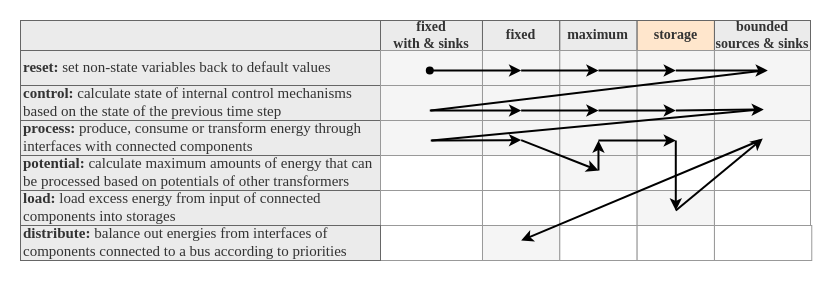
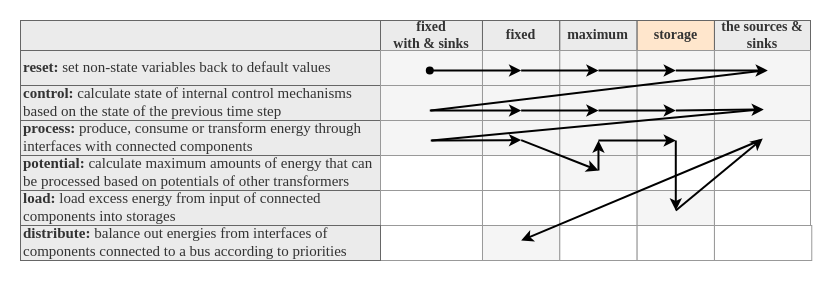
  <mxCell id="0" />
  <mxCell id="1" parent="0" />
  <mxCell id="2" value="" style="group;fillColor=#f5f5f5;strokeColor=#666666;fontColor=#333333;fontFamily=Times New Roman;fontSize=14;container=0;" vertex="1" connectable="0" parent="1"><mxGeometry x="172.678" y="20" width="618.602" height="240" as="geometry" /></mxCell>
  <mxCell id="3" value="" style="rounded=0;whiteSpace=wrap;html=1;shadow=0;glass=0;sketch=0;fillColor=#f5f5f5;fontColor=#333333;strokeColor=#999999;fontFamily=Times New Roman;fontSize=14;" vertex="1" parent="1"><mxGeometry x="481.979" y="225" width="77.325" height="35" as="geometry" /></mxCell>
  <mxCell id="4" value="" style="rounded=0;whiteSpace=wrap;html=1;shadow=0;glass=0;sketch=0;fontColor=#333333;fillColor=#FFFFFF;strokeColor=#999999;fontFamily=Times New Roman;fontSize=14;" vertex="1" parent="1"><mxGeometry x="559.304" y="225" width="77.325" height="35" as="geometry" /></mxCell>
  <mxCell id="5" value="" style="rounded=0;whiteSpace=wrap;html=1;shadow=0;glass=0;sketch=0;fontColor=#333333;fillColor=#FFFFFF;strokeColor=#999999;fontFamily=Times New Roman;fontSize=14;" vertex="1" parent="1"><mxGeometry x="636.629" y="225" width="77.325" height="35" as="geometry" /></mxCell>
  <mxCell id="6" value="" style="rounded=0;whiteSpace=wrap;html=1;shadow=0;glass=0;sketch=0;fontColor=#333333;fillColor=#FFFFFF;strokeColor=#999999;fontFamily=Times New Roman;fontSize=14;" vertex="1" parent="1"><mxGeometry x="713.95" y="225" width="97.33" height="35" as="geometry" /></mxCell>
  <mxCell id="7" value="" style="group;fontColor=#333333;fontFamily=Times New Roman;fontSize=14;" vertex="1" connectable="0" parent="1"><mxGeometry x="250.003" y="20" width="560" height="230" as="geometry" /></mxCell>
  <mxCell id="8" value="fixed &lt;br&gt;with &amp;amp; sinks" style="rounded=0;whiteSpace=wrap;html=1;shadow=0;glass=0;sketch=0;strokeColor=#666666;fontColor=#333333;fontStyle=1;fillColor=#ebebeb;fontFamily=Times New Roman;fontSize=14;" vertex="1" parent="7"><mxGeometry x="130" width="101.98" height="30" as="geometry" /></mxCell>
  <mxCell id="9" value="fixed" style="rounded=0;whiteSpace=wrap;html=1;shadow=0;glass=0;sketch=0;strokeColor=#666666;fontColor=#333333;fontStyle=1;fillColor=#ebebeb;fontFamily=Times New Roman;fontSize=14;" vertex="1" parent="7"><mxGeometry x="231.976" width="77.325" height="30" as="geometry" /></mxCell>
  <mxCell id="10" value="maximum" style="rounded=0;whiteSpace=wrap;html=1;shadow=0;glass=0;sketch=0;strokeColor=#666666;fontColor=#333333;fontStyle=1;fillColor=#ebebeb;fontFamily=Times New Roman;fontSize=14;" vertex="1" parent="7"><mxGeometry x="309.301" width="77.325" height="30" as="geometry" /></mxCell>
  <mxCell id="11" value="storage" style="rounded=0;whiteSpace=wrap;html=1;shadow=0;glass=0;sketch=0;strokeColor=#666666;fontColor=#333333;fontStyle=1;fillColor=#ffe6cc;fontFamily=Times New Roman;fontSize=14;" vertex="1" parent="7"><mxGeometry x="386.626" width="77.325" height="30" as="geometry" /></mxCell>
- <mxCell id="12" value="bounded sources &amp;amp; sinks" style="rounded=0;whiteSpace=wrap;html=1;shadow=0;glass=0;sketch=0;strokeColor=#666666;fontColor=#333333;fontStyle=1;fillColor=#ebebeb;fontFamily=Times New Roman;fontSize=14;" vertex="1" parent="7"><mxGeometry x="463.95" width="96.05" height="30" as="geometry" /></mxCell>
+ <mxCell id="12" value="the sources &amp;amp; sinks" style="rounded=0;whiteSpace=wrap;html=1;shadow=0;glass=0;sketch=0;strokeColor=#666666;fontColor=#333333;fontStyle=1;fillColor=#ebebeb;fontFamily=Times New Roman;fontSize=14;" vertex="1" parent="7"><mxGeometry x="463.95" width="96.05" height="30" as="geometry" /></mxCell>
  <mxCell id="13" value="&lt;b style=&quot;font-size: 15px;&quot;&gt;reset:&lt;/b&gt; &lt;font style=&quot;font-size: 15px;&quot;&gt;set non-state variables back to default values&lt;/font&gt;" style="rounded=0;whiteSpace=wrap;html=1;shadow=0;glass=0;sketch=0;strokeColor=#666666;fontColor=#333333;fillColor=#ebebeb;fontFamily=Times New Roman;fontSize=15;align=left;spacing=0;spacingTop=-3;spacingLeft=3;spacingBottom=0;spacingRight=0;" vertex="1" parent="7"><mxGeometry x="-230" y="30" width="360" height="35" as="geometry" /></mxCell>
  <mxCell id="14" value="" style="rounded=0;whiteSpace=wrap;html=1;shadow=0;glass=0;sketch=0;strokeColor=#666666;fontColor=#333333;fillColor=#ebebeb;fontFamily=Times New Roman;fontSize=15;align=left;spacing=0;spacingTop=-3;spacingLeft=3;spacingBottom=0;spacingRight=0;" vertex="1" parent="7"><mxGeometry x="-230" width="360" height="30" as="geometry" /></mxCell>
  <mxCell id="15" value="" style="rounded=0;whiteSpace=wrap;html=1;shadow=0;glass=0;sketch=0;fillColor=#f5f5f5;fontColor=#333333;strokeColor=#999999;fontFamily=Times New Roman;fontSize=14;" vertex="1" parent="7"><mxGeometry x="130" y="30" width="101.98" height="35" as="geometry" /></mxCell>
  <mxCell id="16" value="" style="rounded=0;whiteSpace=wrap;html=1;shadow=0;glass=0;sketch=0;fillColor=#f5f5f5;fontColor=#333333;strokeColor=#999999;fontFamily=Times New Roman;fontSize=14;" vertex="1" parent="7"><mxGeometry x="231.976" y="30" width="77.325" height="35" as="geometry" /></mxCell>
  <mxCell id="17" value="" style="rounded=0;whiteSpace=wrap;html=1;shadow=0;glass=0;sketch=0;fillColor=#f5f5f5;fontColor=#333333;strokeColor=#999999;fontFamily=Times New Roman;fontSize=14;" vertex="1" parent="7"><mxGeometry x="309.301" y="30" width="77.325" height="35" as="geometry" /></mxCell>
  <mxCell id="18" value="" style="rounded=0;whiteSpace=wrap;html=1;shadow=0;glass=0;sketch=0;fillColor=#f5f5f5;fontColor=#333333;strokeColor=#999999;fontFamily=Times New Roman;fontSize=14;" vertex="1" parent="7"><mxGeometry x="386.626" y="30" width="77.325" height="35" as="geometry" /></mxCell>
  <mxCell id="19" value="" style="rounded=0;whiteSpace=wrap;html=1;shadow=0;glass=0;sketch=0;fillColor=#f5f5f5;fontColor=#333333;strokeColor=#999999;fontFamily=Times New Roman;fontSize=14;" vertex="1" parent="7"><mxGeometry x="463.95" y="30" width="96.05" height="35" as="geometry" /></mxCell>
  <mxCell id="20" value="&lt;b style=&quot;font-size: 15px;&quot;&gt;control:&lt;/b&gt; &lt;font style=&quot;font-size: 15px;&quot;&gt;calculate state of internal control mechanisms based on the state of the previous time step&lt;/font&gt;" style="rounded=0;whiteSpace=wrap;html=1;shadow=0;glass=0;sketch=0;strokeColor=#666666;fontColor=#333333;fillColor=#ebebeb;fontFamily=Times New Roman;fontSize=15;align=left;spacing=0;spacingTop=-3;spacingLeft=3;spacingBottom=0;spacingRight=0;" vertex="1" parent="7"><mxGeometry x="-230" y="65" width="360" height="35" as="geometry" /></mxCell>
  <mxCell id="21" value="" style="rounded=0;whiteSpace=wrap;html=1;shadow=0;glass=0;sketch=0;fillColor=#f5f5f5;fontColor=#333333;strokeColor=#999999;fontFamily=Times New Roman;fontSize=14;" vertex="1" parent="7"><mxGeometry x="130" y="65" width="101.98" height="35" as="geometry" /></mxCell>
  <mxCell id="22" value="" style="rounded=0;whiteSpace=wrap;html=1;shadow=0;glass=0;sketch=0;fillColor=#f5f5f5;fontColor=#333333;strokeColor=#999999;fontFamily=Times New Roman;fontSize=14;" vertex="1" parent="7"><mxGeometry x="231.976" y="65" width="77.325" height="35" as="geometry" /></mxCell>
  <mxCell id="23" value="" style="rounded=0;whiteSpace=wrap;html=1;shadow=0;glass=0;sketch=0;fillColor=#f5f5f5;fontColor=#333333;strokeColor=#999999;fontFamily=Times New Roman;fontSize=14;" vertex="1" parent="7"><mxGeometry x="309.301" y="65" width="77.325" height="35" as="geometry" /></mxCell>
  <mxCell id="24" value="" style="rounded=0;whiteSpace=wrap;html=1;shadow=0;glass=0;sketch=0;fillColor=#f5f5f5;fontColor=#333333;strokeColor=#999999;fontFamily=Times New Roman;fontSize=14;" vertex="1" parent="7"><mxGeometry x="386.626" y="65" width="77.325" height="35" as="geometry" /></mxCell>
  <mxCell id="25" value="" style="rounded=0;whiteSpace=wrap;html=1;shadow=0;glass=0;sketch=0;fillColor=#f5f5f5;fontColor=#333333;strokeColor=#999999;fontFamily=Times New Roman;fontSize=14;" vertex="1" parent="7"><mxGeometry x="463.95" y="65" width="96.05" height="35" as="geometry" /></mxCell>
  <mxCell id="26" value="&lt;b style=&quot;font-size: 15px;&quot;&gt;process:&lt;/b&gt; &lt;font style=&quot;font-size: 15px;&quot;&gt;produce, consume or transform energy through interfaces with connected components&lt;/font&gt;" style="rounded=0;whiteSpace=wrap;html=1;shadow=0;glass=0;sketch=0;strokeColor=#666666;fontColor=#333333;fillColor=#ebebeb;fontFamily=Times New Roman;fontSize=15;verticalAlign=middle;align=left;spacing=0;spacingTop=-3;spacingLeft=3;spacingBottom=0;spacingRight=0;" vertex="1" parent="7"><mxGeometry x="-230" y="100" width="360" height="35" as="geometry" /></mxCell>
  <mxCell id="27" value="" style="rounded=0;whiteSpace=wrap;html=1;shadow=0;glass=0;sketch=0;fillColor=#f5f5f5;fontColor=#333333;strokeColor=#999999;fontFamily=Times New Roman;fontSize=14;" vertex="1" parent="7"><mxGeometry x="130" y="100" width="101.98" height="35" as="geometry" /></mxCell>
  <mxCell id="28" value="" style="rounded=0;whiteSpace=wrap;html=1;shadow=0;glass=0;sketch=0;fillColor=#f5f5f5;fontColor=#333333;strokeColor=#999999;fontFamily=Times New Roman;fontSize=14;" vertex="1" parent="7"><mxGeometry x="231.976" y="100" width="77.325" height="35" as="geometry" /></mxCell>
  <mxCell id="29" value="" style="rounded=0;whiteSpace=wrap;html=1;shadow=0;glass=0;sketch=0;fillColor=#f5f5f5;fontColor=#333333;strokeColor=#999999;fontFamily=Times New Roman;fontSize=14;" vertex="1" parent="7"><mxGeometry x="309.301" y="100" width="77.325" height="35" as="geometry" /></mxCell>
  <mxCell id="30" value="" style="rounded=0;whiteSpace=wrap;html=1;shadow=0;glass=0;sketch=0;fillColor=#f5f5f5;fontColor=#333333;strokeColor=#999999;fontFamily=Times New Roman;fontSize=14;" vertex="1" parent="7"><mxGeometry x="386.626" y="100" width="77.325" height="35" as="geometry" /></mxCell>
  <mxCell id="31" value="" style="rounded=0;whiteSpace=wrap;html=1;shadow=0;glass=0;sketch=0;fillColor=#f5f5f5;fontColor=#333333;strokeColor=#999999;fontFamily=Times New Roman;fontSize=14;" vertex="1" parent="7"><mxGeometry x="463.95" y="100" width="96.05" height="35" as="geometry" /></mxCell>
  <mxCell id="32" value="&lt;b style=&quot;font-size: 15px;&quot;&gt;potential:&lt;/b&gt; &lt;font style=&quot;font-size: 15px;&quot;&gt;calculate maximum amounts of energy that can be processed based on potentials of other transformers&lt;/font&gt;" style="rounded=0;whiteSpace=wrap;html=1;shadow=0;glass=0;sketch=0;strokeColor=#666666;fontColor=#333333;fillColor=#ebebeb;fontFamily=Times New Roman;fontSize=15;align=left;spacing=0;spacingTop=-3;spacingLeft=3;spacingBottom=0;spacingRight=0;" vertex="1" parent="7"><mxGeometry x="-230" y="135" width="360" height="35" as="geometry" /></mxCell>
  <mxCell id="33" value="" style="rounded=0;whiteSpace=wrap;html=1;shadow=0;glass=0;sketch=0;fontColor=#333333;fillColor=#FFFFFF;strokeColor=#999999;fontFamily=Times New Roman;fontSize=14;" vertex="1" parent="7"><mxGeometry x="130" y="135" width="101.98" height="35" as="geometry" /></mxCell>
  <mxCell id="34" value="" style="rounded=0;whiteSpace=wrap;html=1;shadow=0;glass=0;sketch=0;fontColor=#333333;fillColor=#FFFFFF;strokeColor=#999999;fontFamily=Times New Roman;fontSize=14;" vertex="1" parent="7"><mxGeometry x="231.976" y="135" width="77.325" height="35" as="geometry" /></mxCell>
  <mxCell id="35" value="" style="rounded=0;whiteSpace=wrap;html=1;shadow=0;glass=0;sketch=0;fillColor=#f5f5f5;fontColor=#333333;strokeColor=#999999;fontFamily=Times New Roman;fontSize=14;" vertex="1" parent="7"><mxGeometry x="309.301" y="135" width="77.325" height="35" as="geometry" /></mxCell>
  <mxCell id="36" value="" style="rounded=0;whiteSpace=wrap;html=1;shadow=0;glass=0;sketch=0;fontColor=#333333;fillColor=#FFFFFF;strokeColor=#999999;fontFamily=Times New Roman;fontSize=14;" vertex="1" parent="7"><mxGeometry x="386.626" y="135" width="77.325" height="35" as="geometry" /></mxCell>
  <mxCell id="37" value="" style="rounded=0;whiteSpace=wrap;html=1;shadow=0;glass=0;sketch=0;fontColor=#333333;fillColor=#FFFFFF;strokeColor=#999999;fontFamily=Times New Roman;fontSize=14;" vertex="1" parent="7"><mxGeometry x="463.95" y="135" width="96.05" height="35" as="geometry" /></mxCell>
  <mxCell id="38" value="&lt;b style=&quot;font-size: 15px;&quot;&gt;load:&lt;/b&gt; &lt;font style=&quot;font-size: 15px;&quot;&gt;load excess energy from input of connected components into storages&lt;/font&gt;" style="rounded=0;whiteSpace=wrap;html=1;shadow=0;glass=0;sketch=0;strokeColor=#666666;fontColor=#333333;fillColor=#ebebeb;fontFamily=Times New Roman;fontSize=15;align=left;spacing=0;spacingTop=-3;spacingLeft=3;spacingBottom=0;spacingRight=0;" vertex="1" parent="7"><mxGeometry x="-230" y="170" width="360" height="35" as="geometry" /></mxCell>
  <mxCell id="39" value="" style="rounded=0;whiteSpace=wrap;html=1;shadow=0;glass=0;sketch=0;fontColor=#333333;fillColor=#FFFFFF;strokeColor=#999999;fontFamily=Times New Roman;fontSize=14;" vertex="1" parent="7"><mxGeometry x="130" y="170" width="101.98" height="35" as="geometry" /></mxCell>
  <mxCell id="40" value="" style="rounded=0;whiteSpace=wrap;html=1;shadow=0;glass=0;sketch=0;fontColor=#333333;fillColor=#FFFFFF;strokeColor=#999999;fontFamily=Times New Roman;fontSize=14;" vertex="1" parent="7"><mxGeometry x="231.976" y="170" width="77.325" height="35" as="geometry" /></mxCell>
  <mxCell id="41" value="" style="rounded=0;whiteSpace=wrap;html=1;shadow=0;glass=0;sketch=0;fontColor=#333333;fillColor=#FFFFFF;strokeColor=#999999;fontFamily=Times New Roman;fontSize=14;" vertex="1" parent="7"><mxGeometry x="309.301" y="170" width="77.325" height="35" as="geometry" /></mxCell>
  <mxCell id="42" value="" style="rounded=0;whiteSpace=wrap;html=1;shadow=0;glass=0;sketch=0;fillColor=#f5f5f5;fontColor=#333333;strokeColor=#999999;fontFamily=Times New Roman;fontSize=14;" vertex="1" parent="7"><mxGeometry x="386.626" y="170" width="77.325" height="35" as="geometry" /></mxCell>
  <mxCell id="43" value="" style="rounded=0;whiteSpace=wrap;html=1;shadow=0;glass=0;sketch=0;fontColor=#333333;fillColor=#FFFFFF;strokeColor=#999999;fontFamily=Times New Roman;fontSize=14;" vertex="1" parent="7"><mxGeometry x="463.95" y="170" width="96.05" height="35" as="geometry" /></mxCell>
  <mxCell id="44" value="" style="endArrow=classic;html=1;shadow=0;strokeWidth=2;fillColor=#f5f5f5;startArrow=oval;startFill=1;fontFamily=Times New Roman;fontSize=14;" edge="1" parent="7"><mxGeometry width="50" height="50" relative="1" as="geometry"><mxPoint x="179.277" y="50" as="sourcePoint" /><mxPoint x="270.638" y="50" as="targetPoint" /></mxGeometry></mxCell>
  <mxCell id="45" value="" style="endArrow=classic;html=1;shadow=0;strokeWidth=2;fillColor=#f5f5f5;fontFamily=Times New Roman;fontSize=14;" edge="1" parent="7"><mxGeometry width="50" height="50" relative="1" as="geometry"><mxPoint x="270.638" y="50" as="sourcePoint" /><mxPoint x="347.964" y="50" as="targetPoint" /></mxGeometry></mxCell>
  <mxCell id="46" value="" style="endArrow=classic;html=1;shadow=0;strokeWidth=2;fillColor=#f5f5f5;fontFamily=Times New Roman;fontSize=14;" edge="1" parent="7"><mxGeometry width="50" height="50" relative="1" as="geometry"><mxPoint x="347.964" y="50" as="sourcePoint" /><mxPoint x="425.289" y="50" as="targetPoint" /></mxGeometry></mxCell>
  <mxCell id="47" value="" style="endArrow=classic;html=1;shadow=0;strokeWidth=2;fillColor=#f5f5f5;fontFamily=Times New Roman;fontSize=14;" edge="1" parent="7"><mxGeometry width="50" height="50" relative="1" as="geometry"><mxPoint x="425.289" y="50" as="sourcePoint" /><mxPoint x="517.277" y="50" as="targetPoint" /></mxGeometry></mxCell>
  <mxCell id="48" value="" style="endArrow=classic;html=1;shadow=0;strokeWidth=2;fillColor=#f5f5f5;fontFamily=Times New Roman;fontSize=14;" edge="1" parent="7"><mxGeometry width="50" height="50" relative="1" as="geometry"><mxPoint x="179.277" y="90" as="sourcePoint" /><mxPoint x="270.638" y="90" as="targetPoint" /></mxGeometry></mxCell>
  <mxCell id="49" value="" style="endArrow=classic;html=1;shadow=0;strokeWidth=2;fillColor=#f5f5f5;fontFamily=Times New Roman;fontSize=14;" edge="1" parent="7"><mxGeometry width="50" height="50" relative="1" as="geometry"><mxPoint x="270.638" y="90" as="sourcePoint" /><mxPoint x="347.964" y="90" as="targetPoint" /></mxGeometry></mxCell>
  <mxCell id="50" value="" style="endArrow=classic;html=1;shadow=0;strokeWidth=2;fillColor=#f5f5f5;fontFamily=Times New Roman;fontSize=14;" edge="1" parent="7"><mxGeometry width="50" height="50" relative="1" as="geometry"><mxPoint x="347.964" y="90" as="sourcePoint" /><mxPoint x="425.289" y="90" as="targetPoint" /></mxGeometry></mxCell>
  <mxCell id="51" value="" style="endArrow=classic;html=1;shadow=0;strokeWidth=2;fillColor=#f5f5f5;fontFamily=Times New Roman;fontSize=14;" edge="1" parent="7"><mxGeometry width="50" height="50" relative="1" as="geometry"><mxPoint x="425.289" y="90" as="sourcePoint" /><mxPoint x="513.277" y="89" as="targetPoint" /></mxGeometry></mxCell>
  <mxCell id="52" value="" style="endArrow=none;html=1;shadow=0;strokeWidth=2;fillColor=#f5f5f5;endFill=0;fontFamily=Times New Roman;fontSize=14;" edge="1" parent="7"><mxGeometry width="50" height="50" relative="1" as="geometry"><mxPoint x="513.277" y="50" as="sourcePoint" /><mxPoint x="180.277" y="90" as="targetPoint" /></mxGeometry></mxCell>
  <mxCell id="53" value="" style="endArrow=classic;html=1;shadow=0;strokeWidth=2;fillColor=#f5f5f5;fontFamily=Times New Roman;fontSize=14;" edge="1" parent="7"><mxGeometry width="50" height="50" relative="1" as="geometry"><mxPoint x="180.277" y="120" as="sourcePoint" /><mxPoint x="270.638" y="119.58" as="targetPoint" /></mxGeometry></mxCell>
  <mxCell id="54" value="" style="endArrow=classic;html=1;shadow=0;strokeWidth=2;fillColor=#f5f5f5;fontFamily=Times New Roman;fontSize=14;" edge="1" parent="7"><mxGeometry width="50" height="50" relative="1" as="geometry"><mxPoint x="270.638" y="119.58" as="sourcePoint" /><mxPoint x="347.964" y="150" as="targetPoint" /></mxGeometry></mxCell>
  <mxCell id="55" value="" style="endArrow=classic;html=1;shadow=0;strokeWidth=2;fillColor=#f5f5f5;fontFamily=Times New Roman;fontSize=14;" edge="1" parent="7"><mxGeometry width="50" height="50" relative="1" as="geometry"><mxPoint x="347.964" y="120" as="sourcePoint" /><mxPoint x="425.289" y="120" as="targetPoint" /></mxGeometry></mxCell>
  <mxCell id="56" value="" style="endArrow=classic;html=1;shadow=0;strokeWidth=2;fillColor=#f5f5f5;fontFamily=Times New Roman;fontSize=14;" edge="1" parent="7"><mxGeometry width="50" height="50" relative="1" as="geometry"><mxPoint x="425.289" y="190" as="sourcePoint" /><mxPoint x="512.277" y="118" as="targetPoint" /></mxGeometry></mxCell>
  <mxCell id="57" value="" style="endArrow=classic;html=1;shadow=0;strokeWidth=2;fillColor=#f5f5f5;fontFamily=Times New Roman;fontSize=14;" edge="1" parent="7"><mxGeometry width="50" height="50" relative="1" as="geometry"><mxPoint x="347.964" y="150" as="sourcePoint" /><mxPoint x="347.964" y="120" as="targetPoint" /></mxGeometry></mxCell>
  <mxCell id="58" value="" style="endArrow=classic;html=1;shadow=0;strokeWidth=2;fillColor=#f5f5f5;fontFamily=Times New Roman;fontSize=14;" edge="1" parent="7"><mxGeometry width="50" height="50" relative="1" as="geometry"><mxPoint x="425.289" y="120" as="sourcePoint" /><mxPoint x="425.289" y="190" as="targetPoint" /></mxGeometry></mxCell>
  <mxCell id="59" value="" style="endArrow=none;html=1;shadow=0;strokeWidth=2;fillColor=#f5f5f5;endFill=0;fontFamily=Times New Roman;fontSize=14;" edge="1" parent="7"><mxGeometry width="50" height="50" relative="1" as="geometry"><mxPoint x="509.277" y="89" as="sourcePoint" /><mxPoint x="181.277" y="120" as="targetPoint" /></mxGeometry></mxCell>
  <mxCell id="60" value="" style="endArrow=classic;html=1;shadow=0;strokeWidth=2;fillColor=#f5f5f5;fontFamily=Times New Roman;fontSize=14;" edge="1" parent="7"><mxGeometry width="50" height="50" relative="1" as="geometry"><mxPoint x="509.277" y="120" as="sourcePoint" /><mxPoint x="270.638" y="220" as="targetPoint" /></mxGeometry></mxCell>
  <mxCell id="61" value="" style="rounded=0;whiteSpace=wrap;html=1;shadow=0;glass=0;sketch=0;fontColor=#333333;fillColor=#FFFFFF;strokeColor=#999999;fontFamily=Times New Roman;fontSize=14;" vertex="1" parent="1"><mxGeometry x="380.003" y="225" width="101.98" height="35" as="geometry" /></mxCell>
  <mxCell id="62" value="&lt;b&gt;distribute:&lt;/b&gt;&amp;nbsp;balance out energies from interfaces of components connected to a bus according to priorities" style="rounded=0;whiteSpace=wrap;html=1;shadow=0;glass=0;sketch=0;strokeColor=#666666;fontColor=#333333;fillColor=#ebebeb;fontFamily=Times New Roman;fontSize=15;align=left;spacing=0;spacingTop=-3;spacingLeft=3;spacingBottom=0;spacingRight=0;" vertex="1" parent="1"><mxGeometry x="20.003" y="225" width="360" height="35" as="geometry" /></mxCell>
